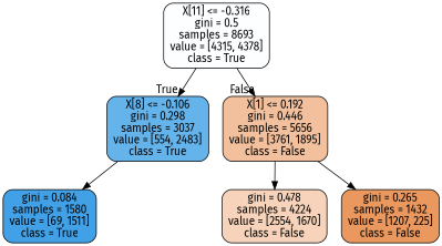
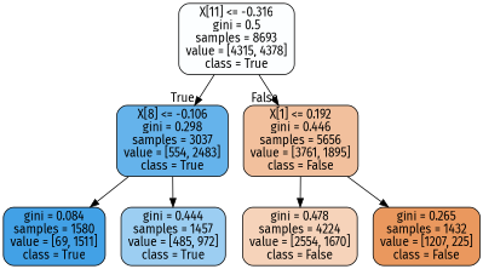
  digraph {
    fontname="Fira Sans"
    node [color=black fontname="Fira Sans" shape=box style="filled, rounded"]
    edge [fontname="Fira Sans"]
    n1 [fillcolor="#fcfeff" label="X[11] <= -0.316\ngini = 0.5\nsamples = 8693\nvalue = [4315, 4378]\nclass = True"]
    n2 [fillcolor="#65b3eb" label="X[8] <= -0.106\ngini = 0.298\nsamples = 3037\nvalue = [554, 2483]\nclass = True"]
    n3 [fillcolor="#f2c09d" label="X[1] <= 0.192\ngini = 0.446\nsamples = 5656\nvalue = [3761, 1895]\nclass = False"]
    n4 [fillcolor="#42a1e6" label="gini = 0.084\nsamples = 1580\nvalue = [69, 1511]\nclass = True"]
+   n5 [fillcolor="#9ccef2" label="gini = 0.444\nsamples = 1457\nvalue = [485, 972]\nclass = True"]
    n6 [fillcolor="#f6d3ba" label="gini = 0.478\nsamples = 4224\nvalue = [2554, 1670]\nclass = False"]
    n7 [fillcolor="#ea985e" label="gini = 0.265\nsamples = 1432\nvalue = [1207, 225]\nclass = False"]
    n1 -> n2 [headlabel=True labelangle=45 labeldistance=2.5]
    n1 -> n3 [headlabel=False labelangle=-45 labeldistance=2.5]
    n2 -> n4
+   n2 -> n5
    n3 -> n6
    n3 -> n7
  }
